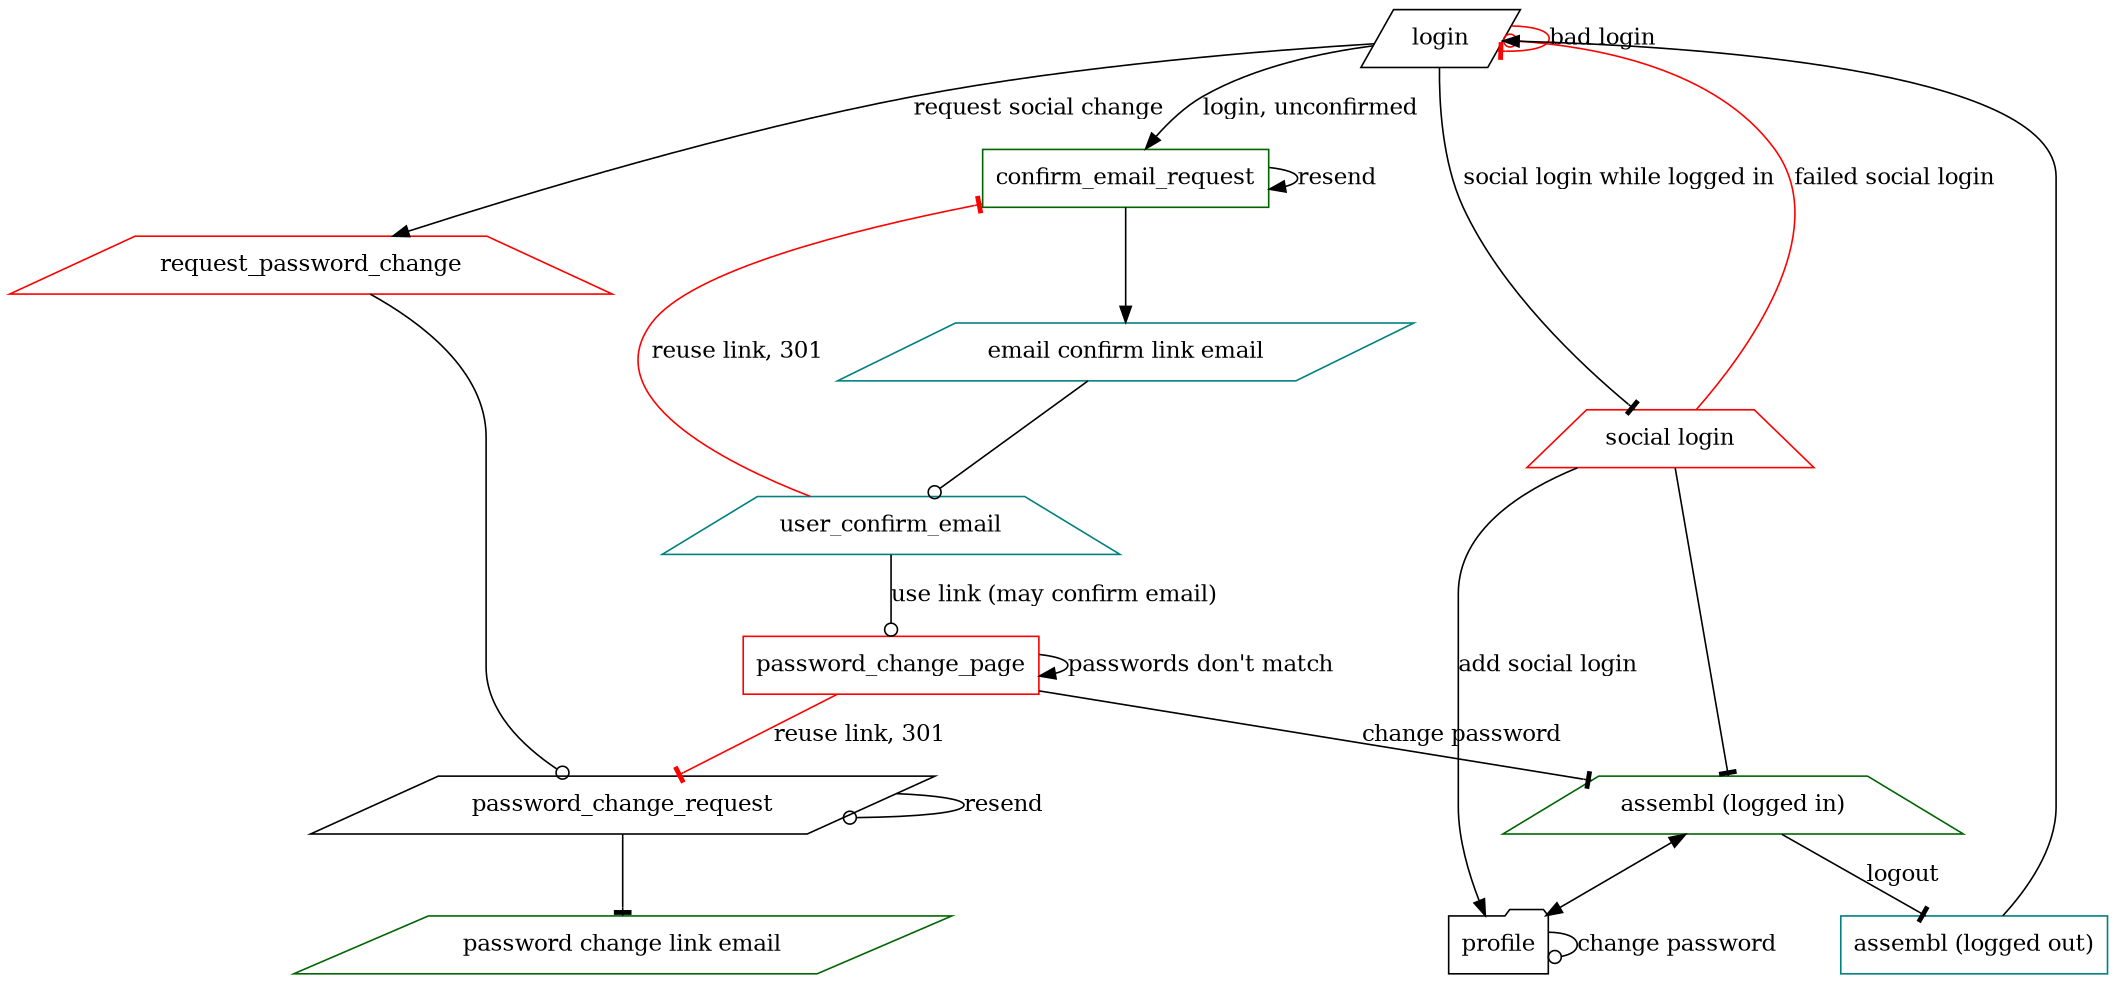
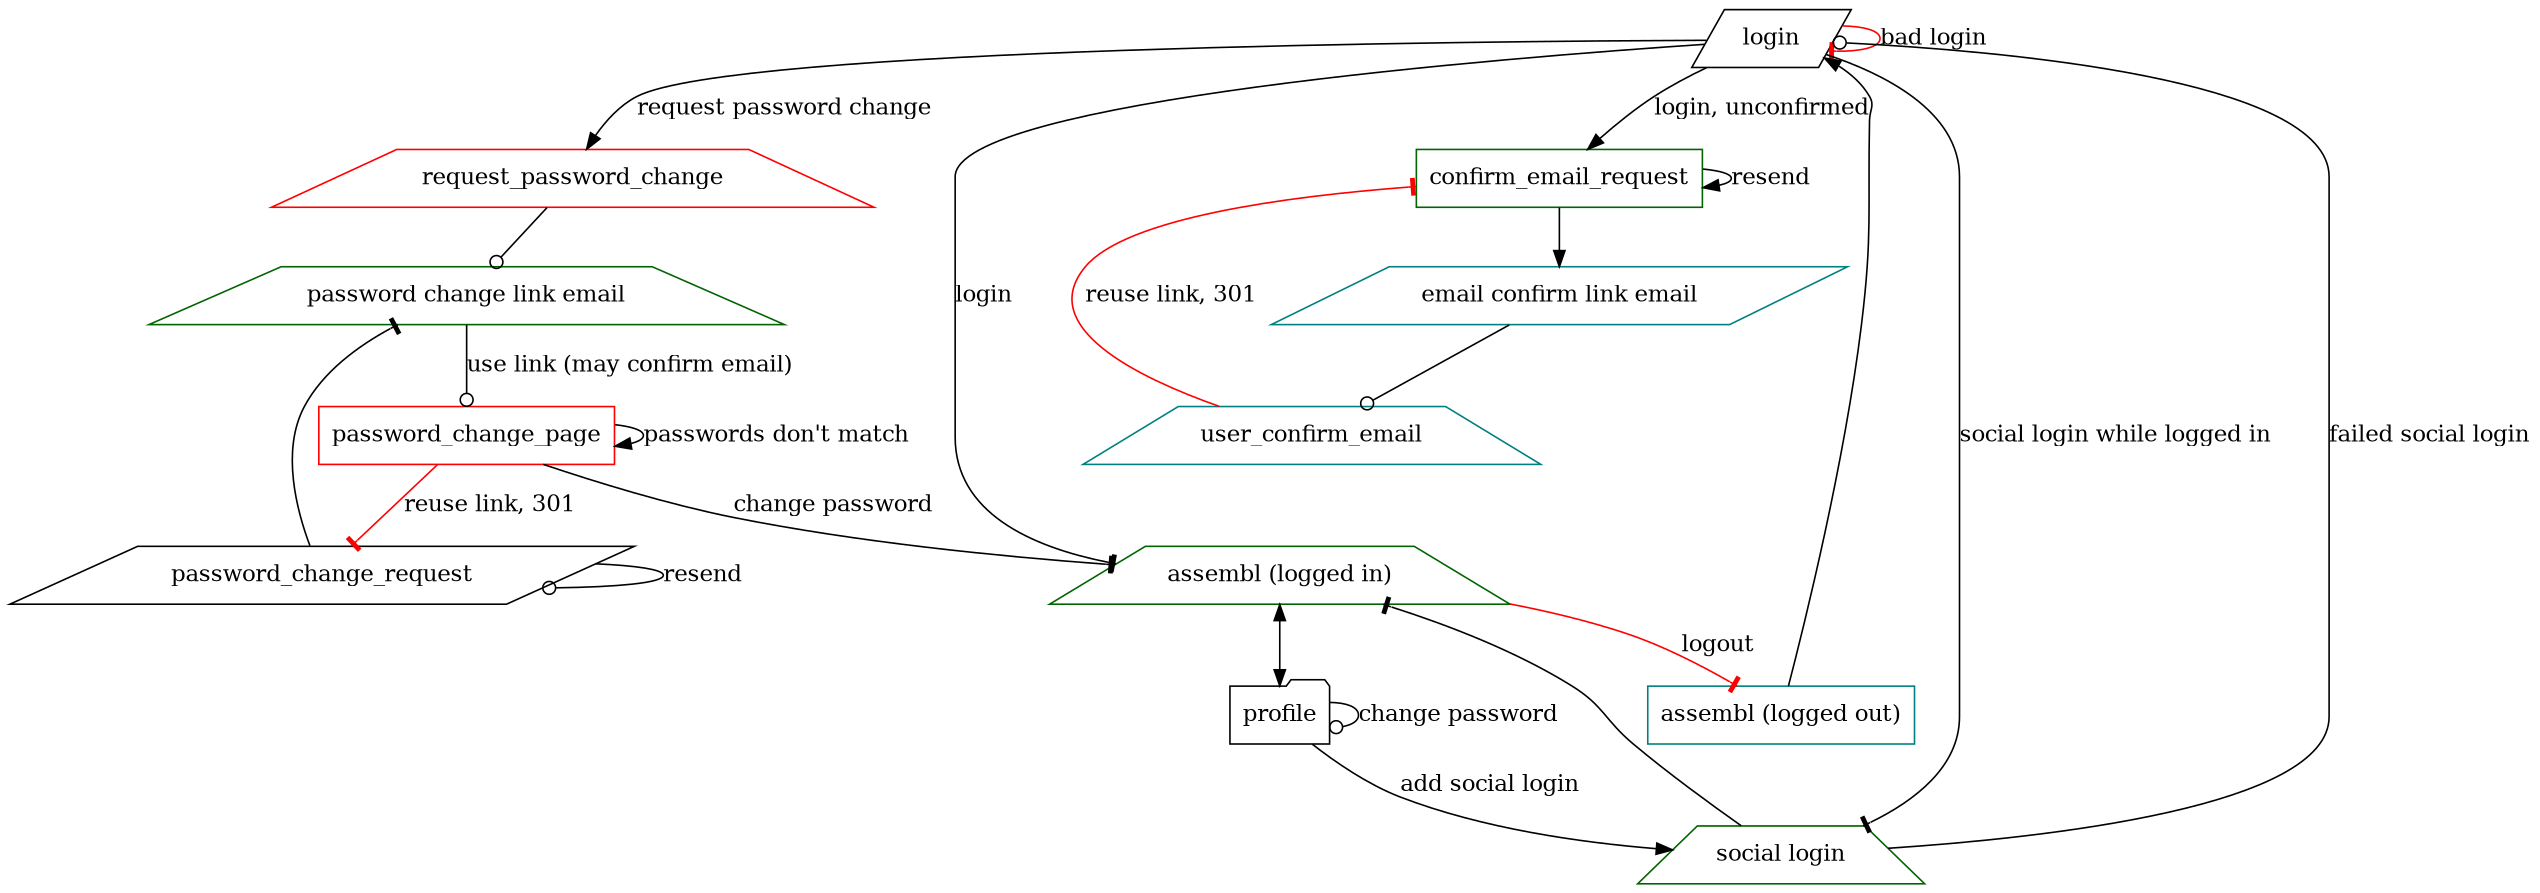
  strict digraph {
    node [color=darkgreen shape=parallelogram]
    edge [arrowhead=tee]
    login [color=black]
    request_password_change [color=red shape=trapezium]
    "assembl (logged in)" [shape=trapezium]
    confirm_email_request [shape=box]
-   "social login" [color=red shape=trapezium]
+   "social login" [shape=trapezium]
    password_change_request [color=black]
    "assembl (logged out)" [color=teal shape=box]
    profile [color=black shape=folder]
    "email confirm link email" [color=teal]
-   "password change link email"
+   "password change link email" [shape=trapezium]
    user_confirm_email [color=teal shape=trapezium]
    password_change_page [color=red shape=box]
    login -> login [color=red label="bad login"]
-   login -> request_password_change [arrowhead=normal label="request social change"]
+   login -> request_password_change [arrowhead=normal label="request password change"]
+   login -> "assembl (logged in)" [label=login]
    login -> confirm_email_request [arrowhead=normal label="login, unconfirmed"]
    login -> "social login" [label="social login while logged in"]
-   request_password_change -> password_change_request [arrowhead=odot]
-   "assembl (logged in)" -> "assembl (logged out)" [label=logout]
+   request_password_change -> "password change link email" [arrowhead=odot]
+   "assembl (logged in)" -> "assembl (logged out)" [label=logout color=red]
    "assembl (logged in)" -> profile [dir=both arrowhead=""]
    confirm_email_request -> confirm_email_request [arrowhead=normal label=resend]
    confirm_email_request -> "email confirm link email" [arrowhead=normal]
-   "social login" -> login [arrowhead=odot color=red label="failed social login"]
+   "social login" -> login [arrowhead=odot color=black label="failed social login"]
    "social login" -> "assembl (logged in)"
    password_change_request -> password_change_request [arrowhead=odot label=resend]
    password_change_request -> "password change link email"
    "assembl (logged out)" -> login [arrowhead=normal]
-   "social login" -> profile [arrowhead=normal label="add social login"]
+   profile -> "social login" [arrowhead=normal label="add social login"]
    profile -> profile [arrowhead=odot label="change password"]
    "email confirm link email" -> user_confirm_email [arrowhead=odot]
-   user_confirm_email -> password_change_page [arrowhead=odot label="use link (may confirm email)"]
+   "password change link email" -> password_change_page [arrowhead=odot label="use link (may confirm email)"]
    user_confirm_email -> confirm_email_request [color=red label="reuse link, 301"]
    password_change_page -> "assembl (logged in)" [label="change password"]
    password_change_page -> password_change_request [color=red label="reuse link, 301"]
    password_change_page -> password_change_page [arrowhead=normal label="passwords don't match"]
  }
